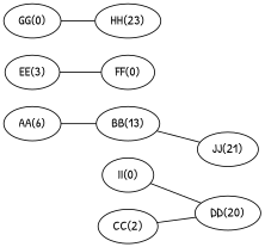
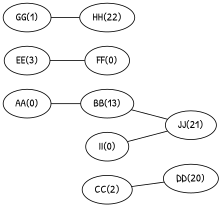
  strict graph {
    fontname="Patrick Hand"
    rankdir=LR
    node [fontname="Patrick Hand"]
    edge [fontname="Patrick Hand"]
-   n1 [label="AA(6)"]
+   n1 [label="AA(0)"]
    n2 [label="BB(13)"]
    n3 [label="JJ(21)"]
    n4 [label="DD(20)"]
    n5 [label="II(0)"]
    n6 [label="CC(2)"]
    n7 [label="EE(3)"]
    n8 [label="FF(0)"]
-   n9 [label="GG(0)"]
-   n10 [label="HH(23)"]
+   n9 [label="GG(1)"]
+   n10 [label="HH(22)"]
    n1 -- n2
    n2 -- n3
-   n5 -- n4
+   n5 -- n3
    n6 -- n4
    n7 -- n8
    n9 -- n10
  }
